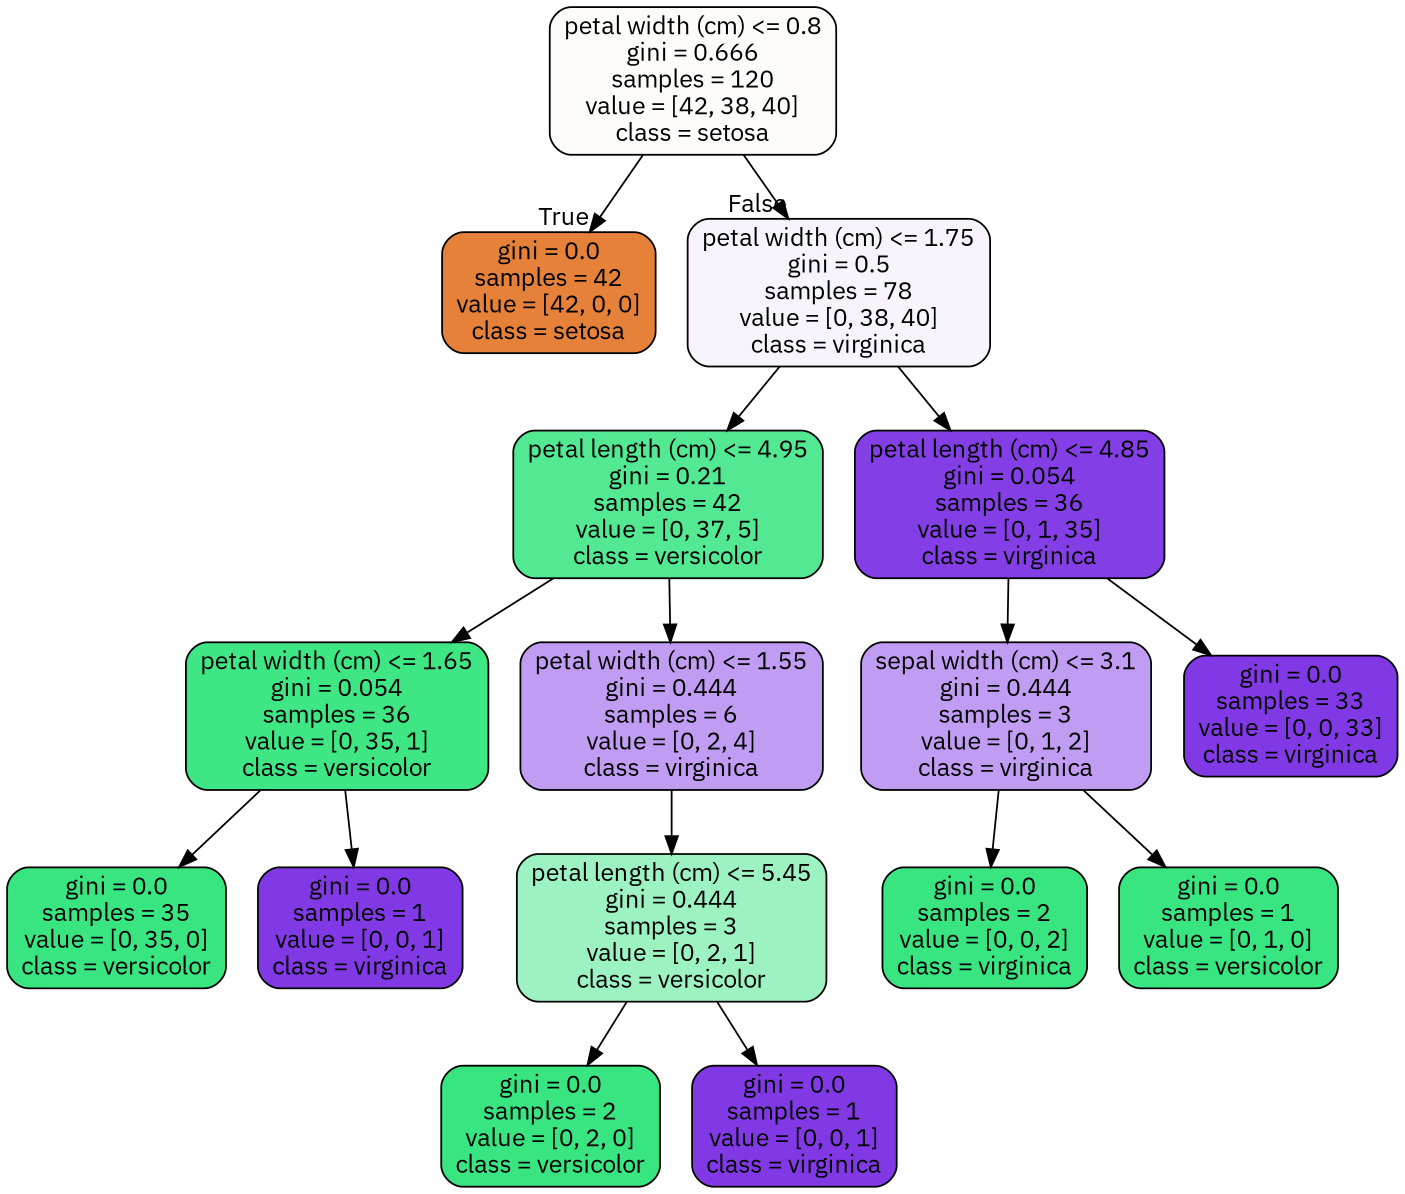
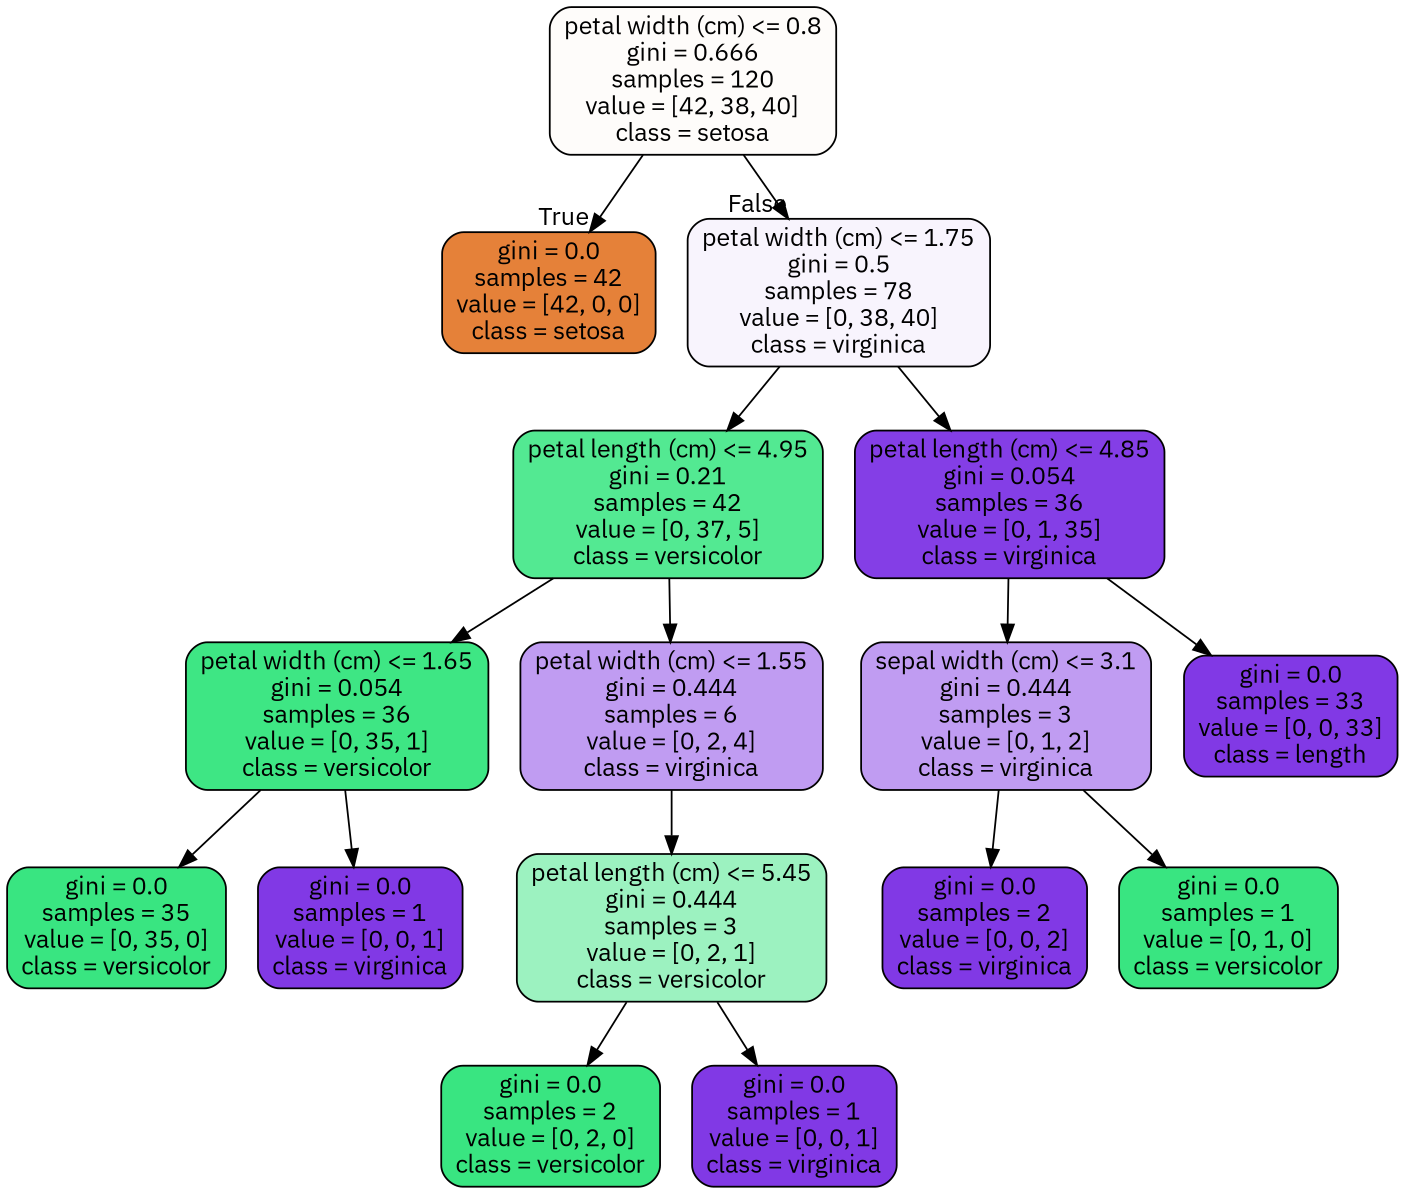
  digraph {
    fontname="IBM Plex Sans"
    node [color=black fillcolor="#8139e5ff" fontname="IBM Plex Sans" shape=box style="filled, rounded"]
    edge [fontname="IBM Plex Sans"]
    n1 [fillcolor="#e5813906" label="petal width (cm) <= 0.8\ngini = 0.666\nsamples = 120\nvalue = [42, 38, 40]\nclass = setosa"]
    n2 [fillcolor="#e58139ff" label="gini = 0.0\nsamples = 42\nvalue = [42, 0, 0]\nclass = setosa"]
    n3 [fillcolor="#8139e50d" label="petal width (cm) <= 1.75\ngini = 0.5\nsamples = 78\nvalue = [0, 38, 40]\nclass = virginica"]
    n4 [fillcolor="#39e581dd" label="petal length (cm) <= 4.95\ngini = 0.21\nsamples = 42\nvalue = [0, 37, 5]\nclass = versicolor"]
    n5 [fillcolor="#8139e5f8" label="petal length (cm) <= 4.85\ngini = 0.054\nsamples = 36\nvalue = [0, 1, 35]\nclass = virginica"]
    n6 [fillcolor="#39e581f8" label="petal width (cm) <= 1.65\ngini = 0.054\nsamples = 36\nvalue = [0, 35, 1]\nclass = versicolor"]
    n7 [fillcolor="#8139e57f" label="petal width (cm) <= 1.55\ngini = 0.444\nsamples = 6\nvalue = [0, 2, 4]\nclass = virginica"]
    n8 [fillcolor="#8139e57f" label="sepal width (cm) <= 3.1\ngini = 0.444\nsamples = 3\nvalue = [0, 1, 2]\nclass = virginica"]
-   n9 [label="gini = 0.0\nsamples = 33\nvalue = [0, 0, 33]\nclass = virginica"]
+   n9 [label="gini = 0.0\nsamples = 33\nvalue = [0, 0, 33]\nclass = length"]
    n10 [fillcolor="#39e581ff" label="gini = 0.0\nsamples = 35\nvalue = [0, 35, 0]\nclass = versicolor"]
    n11 [label="gini = 0.0\nsamples = 1\nvalue = [0, 0, 1]\nclass = virginica"]
    n12 [fillcolor="#39e5817f" label="petal length (cm) <= 5.45\ngini = 0.444\nsamples = 3\nvalue = [0, 2, 1]\nclass = versicolor"]
    n13 [fillcolor="#39e581ff" label="gini = 0.0\nsamples = 2\nvalue = [0, 2, 0]\nclass = versicolor"]
    n14 [label="gini = 0.0\nsamples = 1\nvalue = [0, 0, 1]\nclass = virginica"]
-   n15 [fillcolor="#39e581ff" label="gini = 0.0\nsamples = 2\nvalue = [0, 0, 2]\nclass = virginica"]
+   n15 [label="gini = 0.0\nsamples = 2\nvalue = [0, 0, 2]\nclass = virginica"]
    n16 [fillcolor="#39e581ff" label="gini = 0.0\nsamples = 1\nvalue = [0, 1, 0]\nclass = versicolor"]
    n1 -> n2 [headlabel=True labelangle=45 labeldistance=2.5]
    n1 -> n3 [headlabel=False labelangle=-45 labeldistance=2.5]
    n3 -> n4
    n3 -> n5
    n4 -> n6
    n4 -> n7
    n5 -> n8
    n5 -> n9
    n6 -> n10
    n6 -> n11
    n7 -> n12
    n8 -> n15
    n8 -> n16
    n12 -> n13
    n12 -> n14
  }
